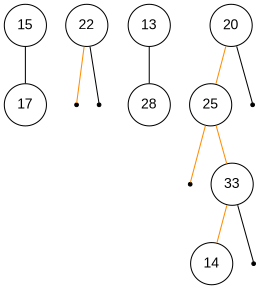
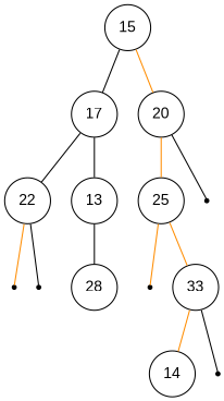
  graph {
    fontname="Liberation Sans"
    node [fontname="Liberation Sans" shape=circle]
    edge [color=black fontname="Liberation Sans"]
    n1 [label=17]
    n2 [label=22]
    n3 [label=13]
    n8l [shape=point]
    n8r [shape=point]
    n6 [label=28]
    n7 [label=14]
    n8 [label=20]
    n9 [label=25]
    n4r [shape=point]
    n10l [shape=point]
    n12 [label=33]
    n5r [shape=point]
    n14 [label=15]
+   n1 -- n2
+   n1 -- n3
    n2 -- n8l [color=darkorange]
    n2 -- n8r
    n3 -- n6
    n8 -- n9 [color=darkorange]
    n8 -- n4r
    n9 -- n10l [color=darkorange]
    n9 -- n12 [color=darkorange]
    n12 -- n7 [color=darkorange]
    n12 -- n5r
    n14 -- n1
+   n14 -- n8 [color=darkorange]
  }
